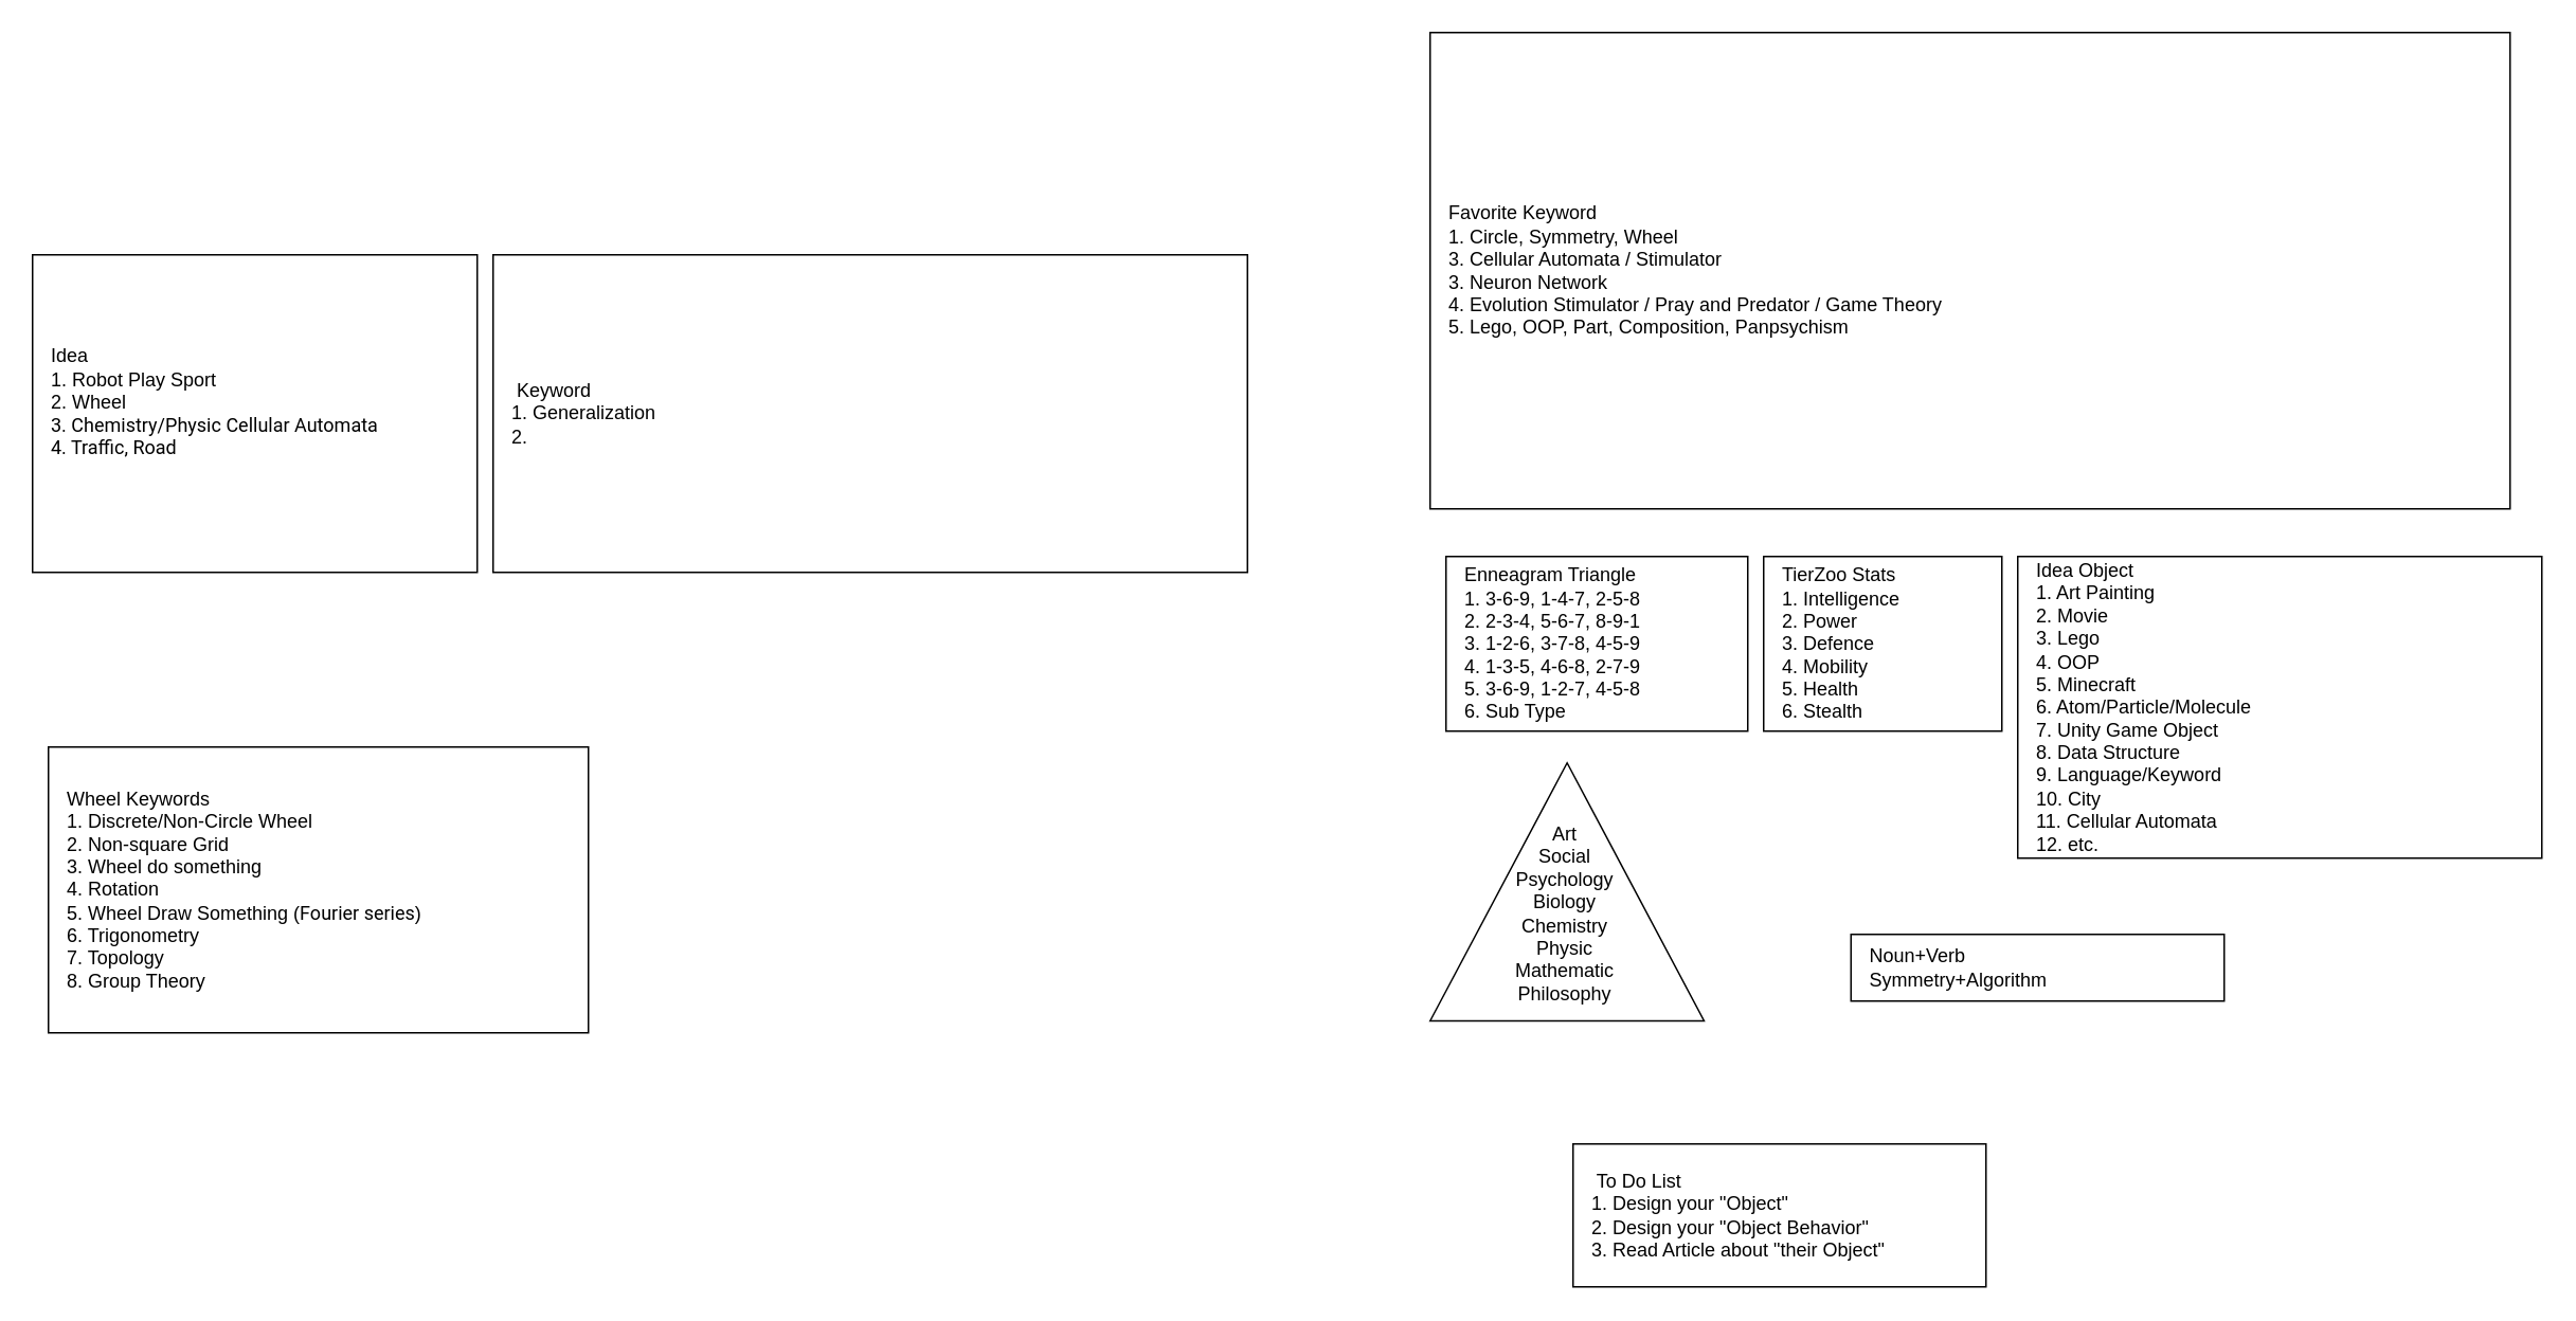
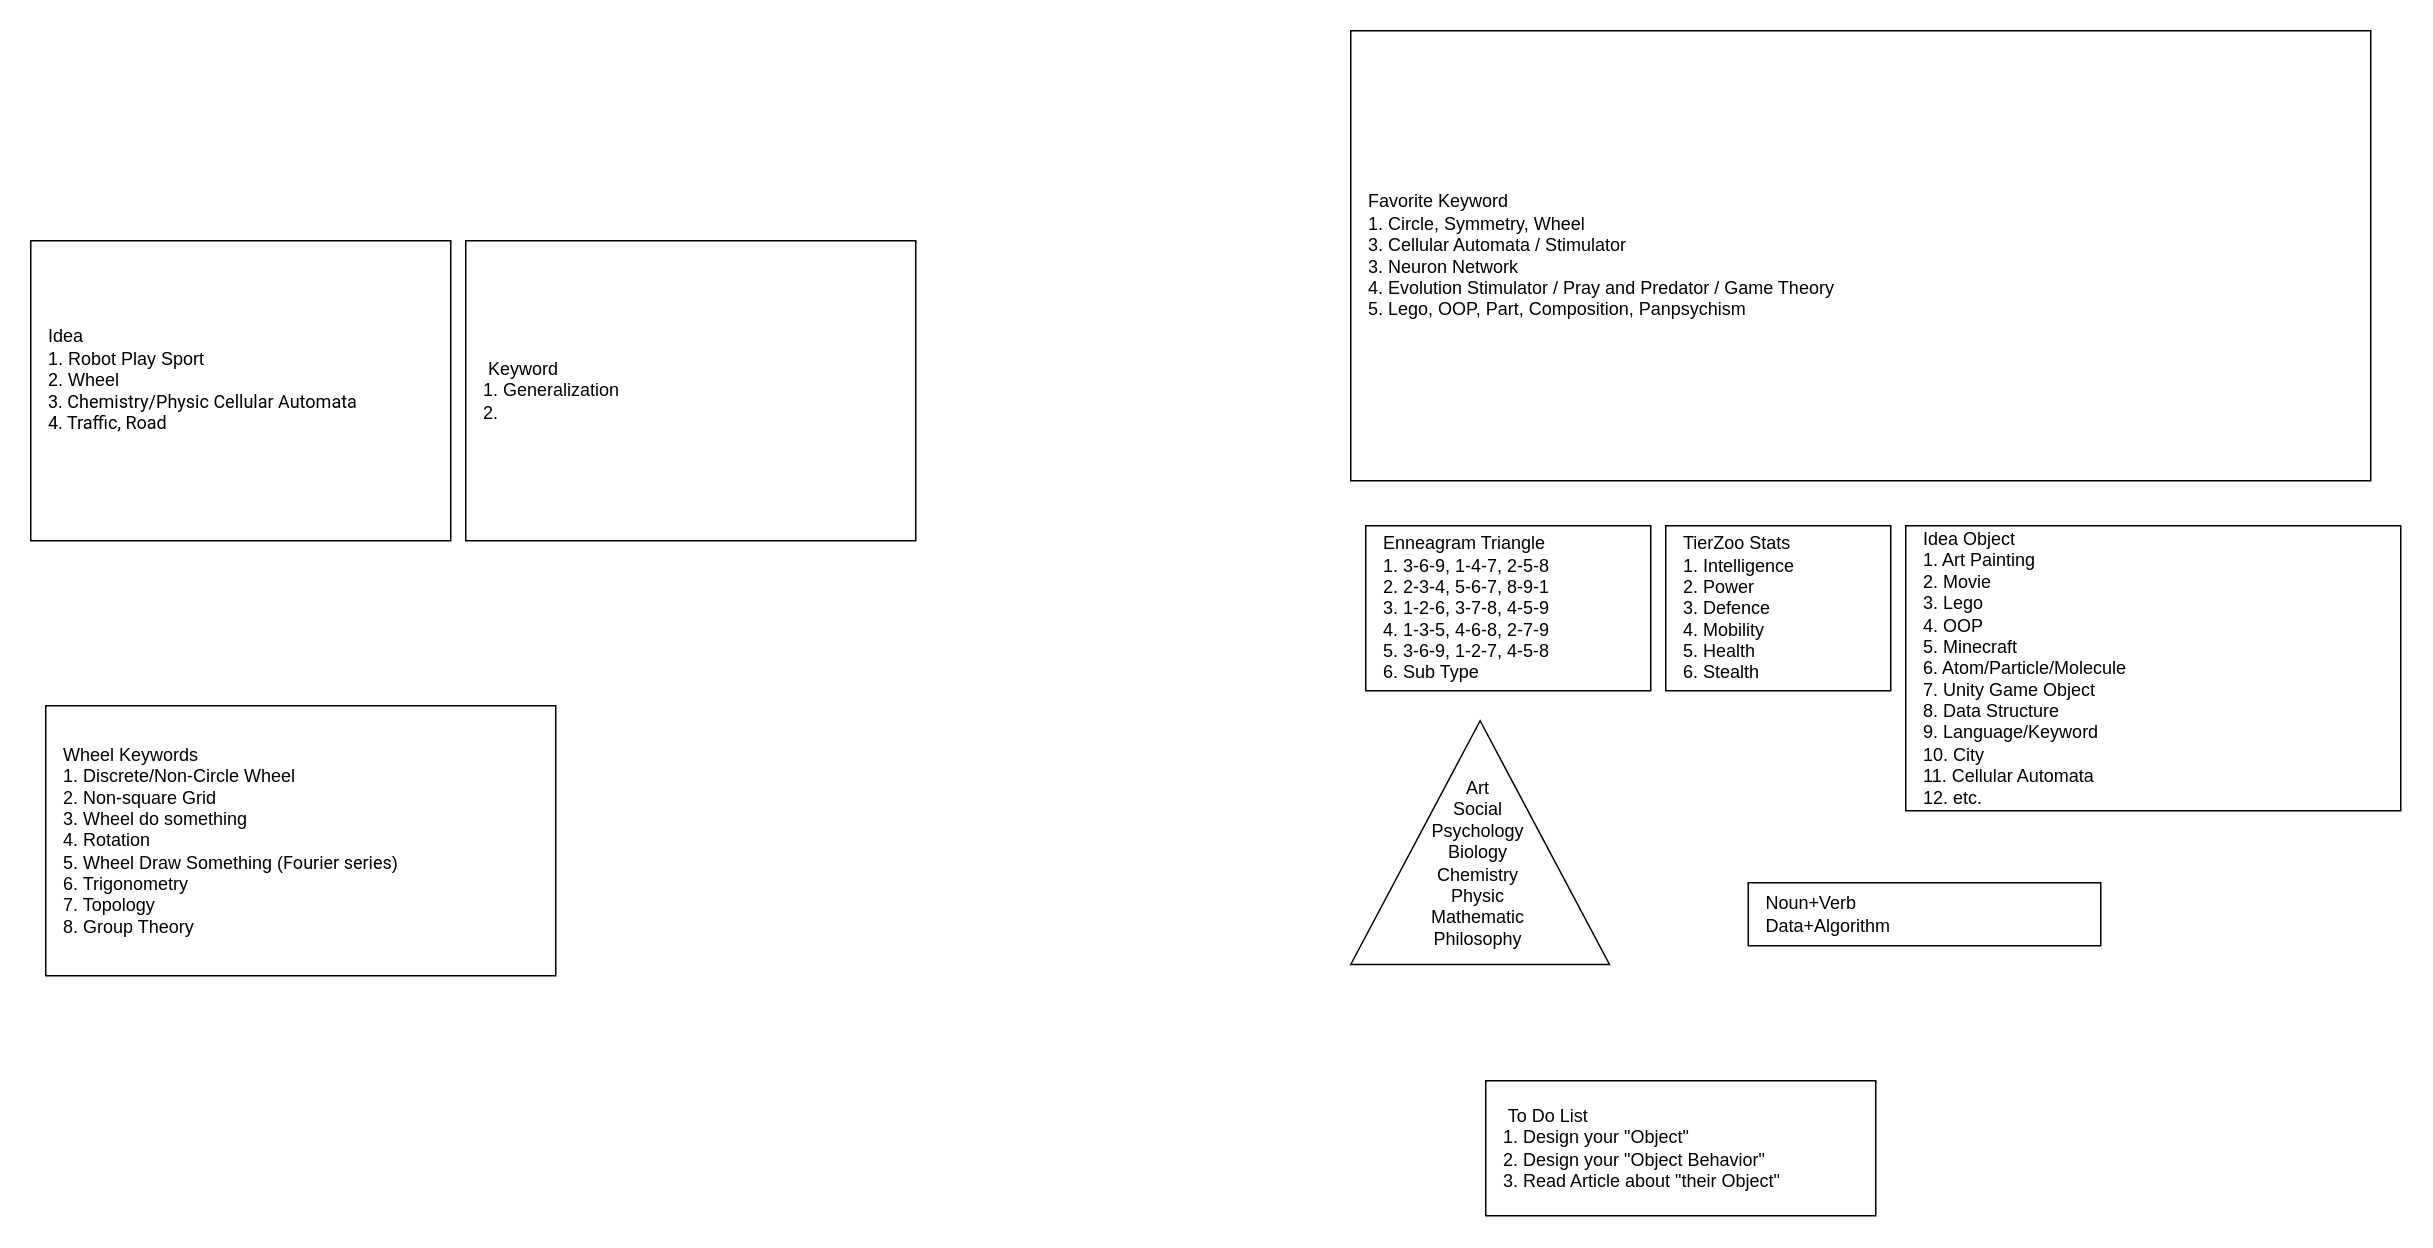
  <mxCell id="0" />
  <mxCell id="1" parent="0" />
  <mxCell id="2" value="&lt;span&gt; Idea&lt;br&gt;1. Robot Play Sport&lt;br&gt;2. Wheel&lt;/span&gt;&lt;span style=&quot;font-family: &amp;#34;roboto&amp;#34; , &amp;#34;arial&amp;#34; , sans-serif&quot;&gt;&lt;br&gt;3. Chemistry/Physic Cellular Automata&lt;br&gt;4. Traffic, Road&lt;br&gt;&lt;/span&gt;&lt;span&gt;&lt;br&gt;&lt;/span&gt;" style="rounded=0;whiteSpace=wrap;html=1;align=left;spacingLeft=10;" parent="1" vertex="1"><mxGeometry x="20" y="160" width="280" height="200" as="geometry" /></mxCell>
- <mxCell id="3" value="&lt;span style=&quot;white-space: pre&quot;&gt; &lt;/span&gt;Keyword&lt;br&gt;1. Generalization&lt;br&gt;2.&amp;nbsp;" style="rounded=0;whiteSpace=wrap;html=1;align=left;spacingLeft=10;" parent="1" vertex="1"><mxGeometry x="310" y="160" width="475" height="200" as="geometry" /></mxCell>
+ <mxCell id="3" value="&lt;span style=&quot;white-space: pre&quot;&gt; &lt;/span&gt;Keyword&lt;br&gt;1. Generalization&lt;br&gt;2.&amp;nbsp;" style="rounded=0;whiteSpace=wrap;html=1;align=left;spacingLeft=10;" parent="1" vertex="1"><mxGeometry x="310" y="160" width="300" height="200" as="geometry" /></mxCell>
  <mxCell id="4" value="&lt;span&gt; &lt;/span&gt;Wheel Keywords&lt;br&gt;1. Discrete/Non-Circle Wheel&lt;br&gt;2. Non-square Grid&lt;br&gt;3. Wheel do something&lt;br&gt;4. Rotation&lt;br&gt;5. Wheel Draw Something (&lt;span style=&quot;font-family: &amp;#34;roboto&amp;#34; , &amp;#34;arial&amp;#34; , sans-serif&quot;&gt;Fourier series&lt;/span&gt;)&lt;br&gt;6. Trigonometry&lt;br&gt;7. Topology&lt;br&gt;8. Group Theory" style="rounded=0;whiteSpace=wrap;html=1;align=left;spacingLeft=10;" parent="1" vertex="1"><mxGeometry x="30" y="470" width="340" height="180" as="geometry" /></mxCell>
  <mxCell id="5" value="&lt;span&gt; Favorite Keyword&lt;/span&gt;&lt;br&gt;&lt;span&gt;1. Circle, Symmetry, Wheel&lt;/span&gt;&lt;span&gt;&lt;br&gt;&lt;/span&gt;3. Cellular Automata / Stimulator&lt;br&gt;3. Neuron Network&lt;br&gt;4. Evolution Stimulator /&amp;nbsp;&lt;span&gt;Pray and Predator / Game Theory&lt;/span&gt;&lt;br&gt;5. Lego, OOP, Part, Composition,&amp;nbsp;Panpsychism&amp;nbsp;" style="rounded=0;whiteSpace=wrap;html=1;align=left;spacingLeft=10;" parent="1" vertex="1"><mxGeometry x="900" y="20" width="680" height="300" as="geometry" /></mxCell>
  <mxCell id="6" value="&lt;span&gt; Enneagram Triangle&lt;br&gt;1. 3-6-9, 1-4-7, 2-5-8&lt;br&gt;2. 2-3-4, 5-6-7, 8-9-1&lt;br&gt;3. 1-2-6, 3-7-8, 4-5-9&lt;br&gt;4. 1-3-5, 4-6-8, 2-7-9&lt;br&gt;&lt;/span&gt;&lt;span&gt;5. 3-6-9, 1-2-7, 4-5-8&lt;/span&gt;&lt;span&gt;&lt;br&gt;6. Sub Type&lt;br&gt;&lt;/span&gt;" style="rounded=0;whiteSpace=wrap;html=1;align=left;spacingLeft=10;" vertex="1" parent="1"><mxGeometry x="910" y="350" width="190" height="110" as="geometry" /></mxCell>
  <mxCell id="7" value="&lt;span style=&quot;white-space: pre&quot;&gt;TierZoo Stats&lt;br&gt;1. Intelligence&lt;br&gt;2. Power&lt;br&gt;3. Defence&lt;br&gt;4. Mobility&lt;br&gt;5. Health&lt;br&gt;6. Stealth&lt;br&gt;&lt;/span&gt;" style="rounded=0;whiteSpace=wrap;html=1;align=left;spacingLeft=10;" vertex="1" parent="1"><mxGeometry x="1110" y="350" width="150" height="110" as="geometry" /></mxCell>
  <mxCell id="8" value="" style="group" vertex="1" connectable="0" parent="1"><mxGeometry x="900" y="480" width="172.5" height="162.5" as="geometry" /></mxCell>
  <mxCell id="9" value="" style="triangle;whiteSpace=wrap;html=1;rotation=-90;" vertex="1" parent="8"><mxGeometry x="5" y="-5" width="162.5" height="172.5" as="geometry" /></mxCell>
  <mxCell id="10" value="&lt;span style=&quot;background-color: rgb(255 , 255 , 255)&quot;&gt;Art&lt;/span&gt;&lt;br style=&quot;background-color: rgb(255 , 255 , 255)&quot;&gt;&lt;span style=&quot;background-color: rgb(255 , 255 , 255)&quot;&gt;Social&lt;/span&gt;&lt;br style=&quot;background-color: rgb(255 , 255 , 255)&quot;&gt;&lt;span style=&quot;background-color: rgb(255 , 255 , 255)&quot;&gt;Psychology&lt;/span&gt;&lt;br style=&quot;background-color: rgb(255 , 255 , 255)&quot;&gt;&lt;span style=&quot;background-color: rgb(255 , 255 , 255)&quot;&gt;Biology&lt;/span&gt;&lt;br style=&quot;background-color: rgb(255 , 255 , 255)&quot;&gt;&lt;span style=&quot;background-color: rgb(255 , 255 , 255)&quot;&gt;Chemistry&lt;/span&gt;&lt;br style=&quot;background-color: rgb(255 , 255 , 255)&quot;&gt;&lt;span style=&quot;background-color: rgb(255 , 255 , 255)&quot;&gt;Physic&lt;/span&gt;&lt;br style=&quot;background-color: rgb(255 , 255 , 255)&quot;&gt;&lt;span style=&quot;background-color: rgb(255 , 255 , 255)&quot;&gt;Mathematic&lt;/span&gt;&lt;br style=&quot;background-color: rgb(255 , 255 , 255)&quot;&gt;&lt;span style=&quot;background-color: rgb(255 , 255 , 255)&quot;&gt;Philosophy&lt;/span&gt;" style="text;html=1;strokeColor=none;fillColor=none;align=center;verticalAlign=middle;whiteSpace=wrap;rounded=0;" vertex="1" parent="8"><mxGeometry x="55" y="80" width="60" height="30" as="geometry" /></mxCell>
  <mxCell id="11" value="Idea Object&lt;br&gt;1. Art Painting&lt;br&gt;2. Movie&lt;br&gt;3. Lego&lt;br&gt;4. OOP&lt;br&gt;5. Minecraft&lt;br&gt;6. Atom/Particle/Molecule&lt;br&gt;7. Unity Game Object&lt;br&gt;8. Data Structure&lt;br&gt;9. Language/Keyword&lt;br&gt;10. City&lt;br&gt;11. Cellular Automata&lt;br&gt;12. etc." style="rounded=0;whiteSpace=wrap;html=1;align=left;spacingLeft=10;" vertex="1" parent="1"><mxGeometry x="1270" y="350" width="330" height="190" as="geometry" /></mxCell>
- <mxCell id="12" value="Noun+Verb&lt;br&gt;Symmetry+Algorithm" style="rounded=0;whiteSpace=wrap;html=1;align=left;spacingLeft=10;" vertex="1" parent="1"><mxGeometry x="1165" y="588" width="235" height="42" as="geometry" /></mxCell>
+ <mxCell id="12" value="Noun+Verb&lt;br&gt;Data+Algorithm" style="rounded=0;whiteSpace=wrap;html=1;align=left;spacingLeft=10;" vertex="1" parent="1"><mxGeometry x="1165" y="588" width="235" height="42" as="geometry" /></mxCell>
  <mxCell id="13" value="&lt;span style=&quot;white-space: pre&quot;&gt; To Do List&lt;br&gt;1. Design your &quot;Object&quot;&lt;br/&gt;2. Design your &quot;Object Behavior&quot;&lt;br&gt;3. Read Article about &quot;their Object&quot;&lt;br&gt;&lt;/span&gt;" style="rounded=0;whiteSpace=wrap;html=1;align=left;spacingLeft=10;" vertex="1" parent="1"><mxGeometry x="990" y="720" width="260" height="90" as="geometry" /></mxCell>
